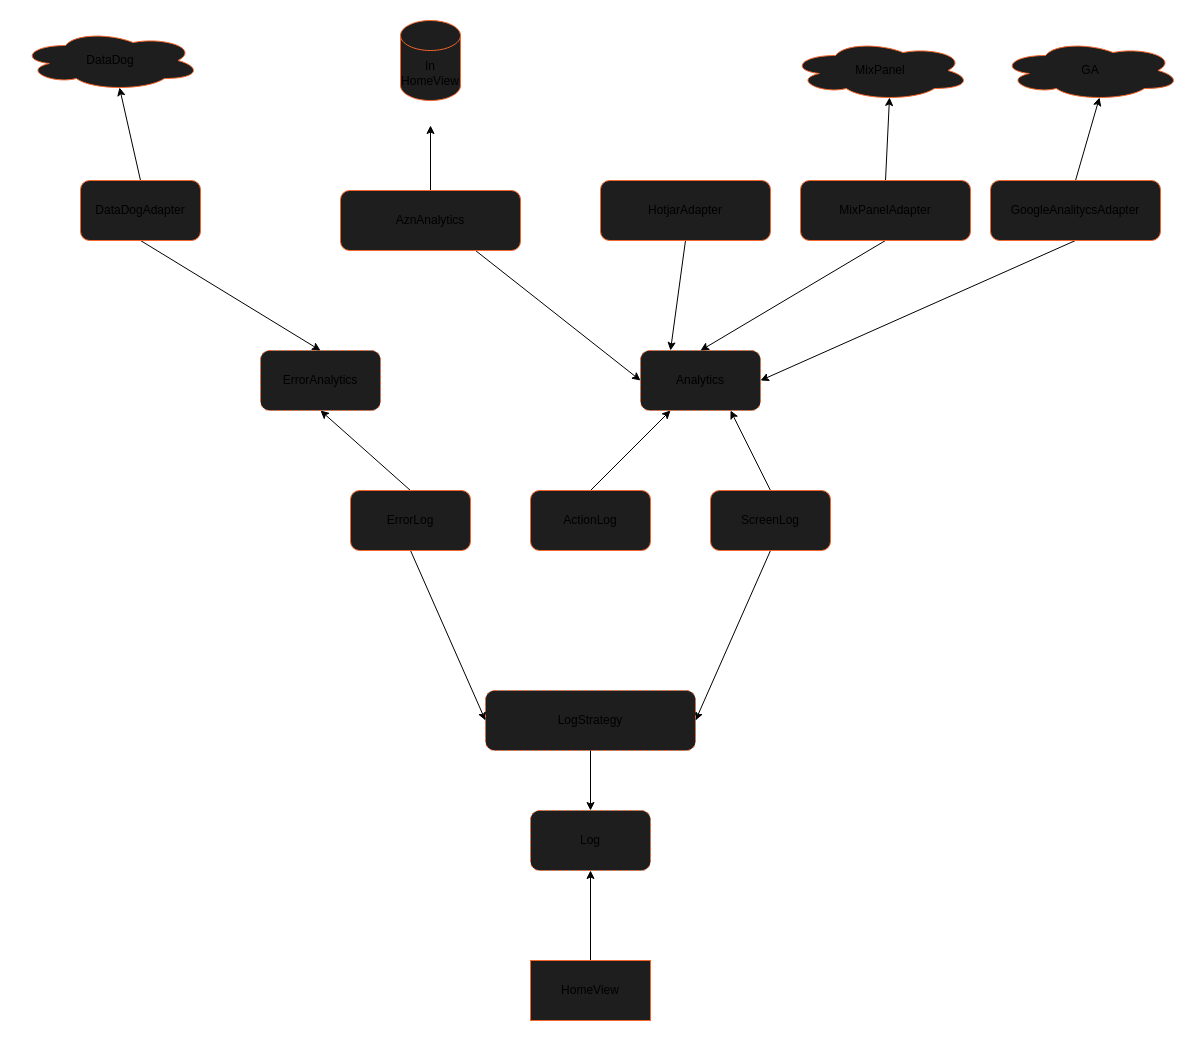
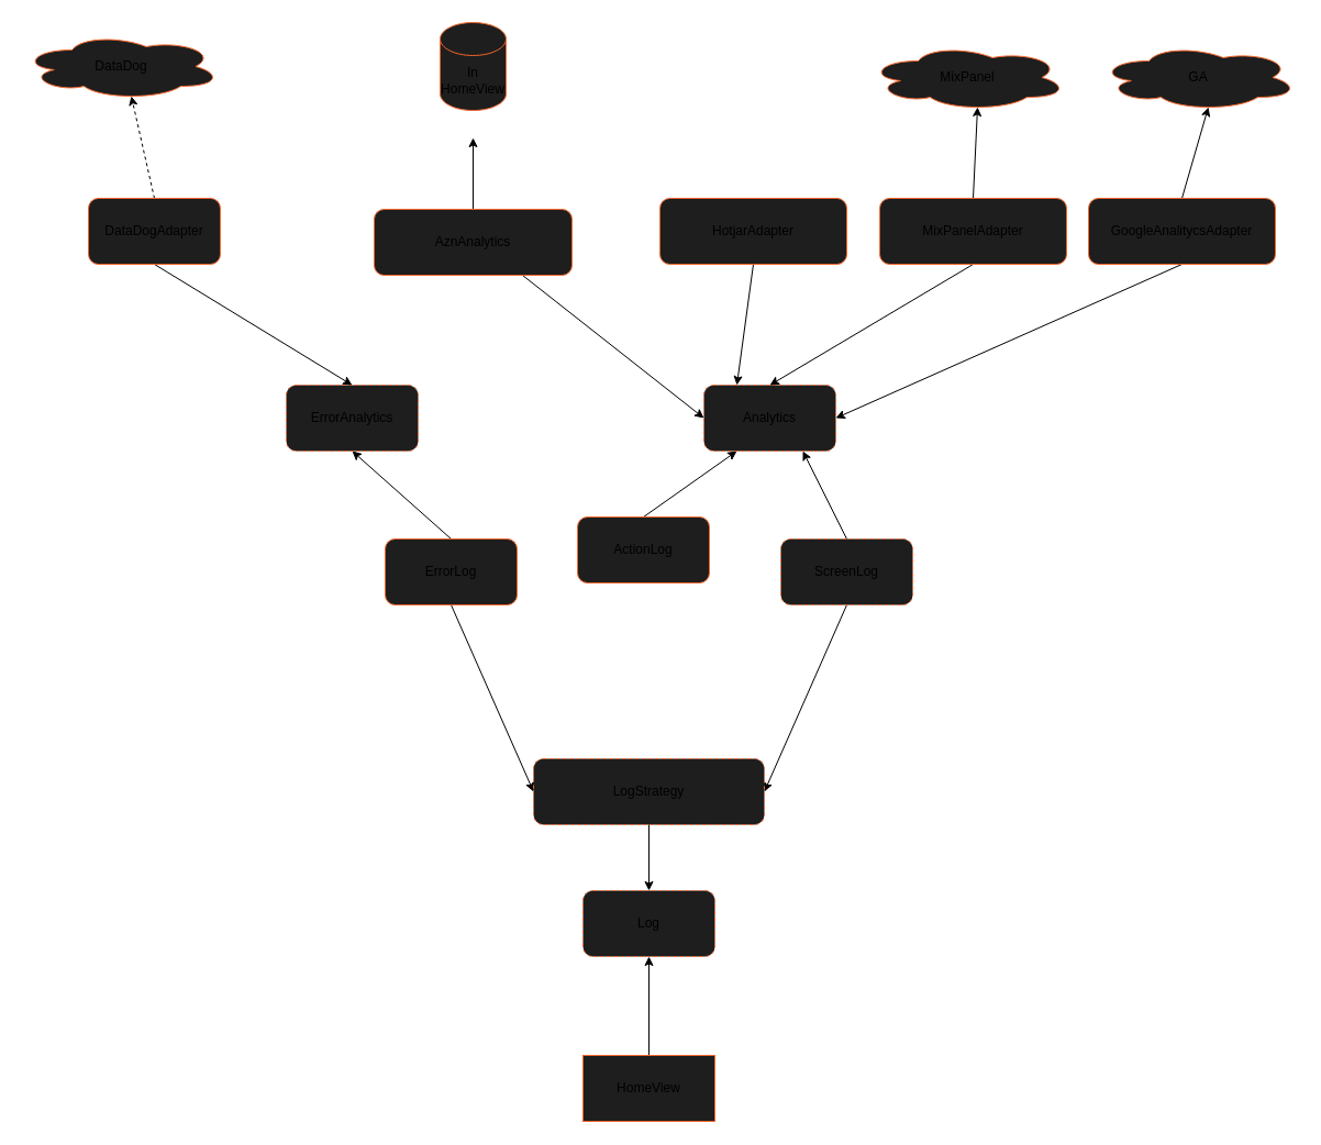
  <mxCell id="0" />
  <mxCell id="1" parent="0" />
  <mxCell id="2" style="edgeStyle=none;html=1;exitX=0.5;exitY=0;exitDx=0;exitDy=0;entryX=0.25;entryY=1;entryDx=0;entryDy=0;" parent="1" source="3" target="15" edge="1"><mxGeometry relative="1" as="geometry" /></mxCell>
- <mxCell id="3" value="ActionLog" style="rounded=1;whiteSpace=wrap;html=1;strokeColor=#F3652B;fillColor=#1E1E1E;" parent="1" vertex="1"><mxGeometry x="530" y="490" width="120" height="60" as="geometry" /></mxCell>
+ <mxCell id="3" value="ActionLog" style="rounded=1;whiteSpace=wrap;html=1;strokeColor=#F3652B;fillColor=#1E1E1E;" parent="1" vertex="1"><mxGeometry x="525" y="470" width="120" height="60" as="geometry" /></mxCell>
  <mxCell id="4" style="edgeStyle=none;html=1;exitX=0.5;exitY=1;exitDx=0;exitDy=0;entryX=0;entryY=0.5;entryDx=0;entryDy=0;" parent="1" source="6" target="13" edge="1"><mxGeometry relative="1" as="geometry" /></mxCell>
  <mxCell id="5" style="edgeStyle=none;html=1;exitX=0.5;exitY=0;exitDx=0;exitDy=0;entryX=0.5;entryY=1;entryDx=0;entryDy=0;" parent="1" source="6" target="16" edge="1"><mxGeometry relative="1" as="geometry" /></mxCell>
  <mxCell id="6" value="ErrorLog" style="rounded=1;whiteSpace=wrap;html=1;strokeColor=#F3652B;fillColor=#1E1E1E;" parent="1" vertex="1"><mxGeometry x="350" y="490" width="120" height="60" as="geometry" /></mxCell>
  <mxCell id="7" style="edgeStyle=none;html=1;exitX=0.5;exitY=1;exitDx=0;exitDy=0;entryX=1;entryY=0.5;entryDx=0;entryDy=0;" parent="1" source="9" target="13" edge="1"><mxGeometry relative="1" as="geometry" /></mxCell>
  <mxCell id="8" style="edgeStyle=none;html=1;exitX=0.5;exitY=0;exitDx=0;exitDy=0;entryX=0.75;entryY=1;entryDx=0;entryDy=0;" parent="1" source="9" target="15" edge="1"><mxGeometry relative="1" as="geometry" /></mxCell>
- <mxCell id="9" value="ScreenLog" style="rounded=1;whiteSpace=wrap;html=1;strokeColor=#F3652B;fillColor=#1E1E1E;" parent="1" vertex="1"><mxGeometry x="710" y="490" width="120" height="60" as="geometry" /></mxCell>
+ <mxCell id="9" value="ScreenLog" style="rounded=1;whiteSpace=wrap;html=1;strokeColor=#F3652B;fillColor=#1E1E1E;dashed=1;" parent="1" vertex="1"><mxGeometry x="710" y="490" width="120" height="60" as="geometry" /></mxCell>
  <mxCell id="10" style="edgeStyle=none;html=1;exitX=0.5;exitY=0;exitDx=0;exitDy=0;entryX=0.5;entryY=1;entryDx=0;entryDy=0;" parent="1" source="11" target="14" edge="1"><mxGeometry relative="1" as="geometry"><mxPoint x="590" y="910" as="targetPoint" /></mxGeometry></mxCell>
  <mxCell id="11" value="HomeView" style="rounded=0;whiteSpace=wrap;html=1;strokeColor=#F3652B;fillColor=#1E1E1E;" parent="1" vertex="1"><mxGeometry x="530" y="960" width="120" height="60" as="geometry" /></mxCell>
  <mxCell id="12" style="edgeStyle=none;html=1;exitX=0.5;exitY=1;exitDx=0;exitDy=0;entryX=0.5;entryY=0;entryDx=0;entryDy=0;" parent="1" source="13" target="14" edge="1"><mxGeometry relative="1" as="geometry" /></mxCell>
  <mxCell id="13" value="LogStrategy" style="rounded=1;whiteSpace=wrap;html=1;strokeColor=#F3652B;fillColor=#1E1E1E;dashed=1;" parent="1" vertex="1"><mxGeometry x="485" y="690" width="210" height="60" as="geometry" /></mxCell>
  <mxCell id="14" value="Log" style="rounded=1;whiteSpace=wrap;html=1;dashed=1;strokeColor=#F3652B;fillColor=#1E1E1E;" parent="1" vertex="1"><mxGeometry x="530" y="810" width="120" height="60" as="geometry" /></mxCell>
  <mxCell id="15" value="Analytics" style="rounded=1;whiteSpace=wrap;html=1;dashed=1;strokeColor=#F3652B;fillColor=#1E1E1E;" parent="1" vertex="1"><mxGeometry x="640" y="350" width="120" height="60" as="geometry" /></mxCell>
  <mxCell id="16" value="ErrorAnalytics" style="rounded=1;whiteSpace=wrap;html=1;dashed=1;strokeColor=#F3652B;fillColor=#1E1E1E;" parent="1" vertex="1"><mxGeometry x="260" y="350" width="120" height="60" as="geometry" /></mxCell>
  <mxCell id="17" style="edgeStyle=none;html=1;exitX=0.5;exitY=1;exitDx=0;exitDy=0;entryX=0.5;entryY=0;entryDx=0;entryDy=0;" parent="1" source="19" target="15" edge="1"><mxGeometry relative="1" as="geometry" /></mxCell>
  <mxCell id="18" style="edgeStyle=none;html=1;exitX=0.5;exitY=0;exitDx=0;exitDy=0;entryX=0.55;entryY=0.95;entryDx=0;entryDy=0;entryPerimeter=0;" parent="1" source="19" target="29" edge="1"><mxGeometry relative="1" as="geometry" /></mxCell>
  <mxCell id="19" value="MixPanelAdapter" style="rounded=1;whiteSpace=wrap;html=1;strokeColor=#F3652B;fillColor=#1E1E1E;" parent="1" vertex="1"><mxGeometry x="800" y="180" width="170" height="60" as="geometry" /></mxCell>
  <mxCell id="20" style="edgeStyle=none;html=1;exitX=0.5;exitY=1;exitDx=0;exitDy=0;entryX=0.5;entryY=0;entryDx=0;entryDy=0;" parent="1" source="22" target="16" edge="1"><mxGeometry relative="1" as="geometry" /></mxCell>
- <mxCell id="21" style="edgeStyle=none;html=1;exitX=0.5;exitY=0;exitDx=0;exitDy=0;entryX=0.55;entryY=0.95;entryDx=0;entryDy=0;entryPerimeter=0;" parent="1" source="22" target="28" edge="1"><mxGeometry relative="1" as="geometry" /></mxCell>
+ <mxCell id="21" style="edgeStyle=none;html=1;exitX=0.5;exitY=0;exitDx=0;exitDy=0;entryX=0.55;entryY=0.95;entryDx=0;entryDy=0;entryPerimeter=0;dashed=1;" parent="1" source="22" target="28" edge="1"><mxGeometry relative="1" as="geometry" /></mxCell>
  <mxCell id="22" value="DataDogAdapter" style="rounded=1;whiteSpace=wrap;html=1;strokeColor=#F3652B;fillColor=#1E1E1E;" parent="1" vertex="1"><mxGeometry x="80" y="180" width="120" height="60" as="geometry" /></mxCell>
  <mxCell id="23" style="edgeStyle=none;html=1;exitX=0.5;exitY=0;exitDx=0;exitDy=0;entryX=0.55;entryY=0.95;entryDx=0;entryDy=0;entryPerimeter=0;" parent="1" source="25" target="30" edge="1"><mxGeometry relative="1" as="geometry" /></mxCell>
  <mxCell id="24" style="edgeStyle=none;html=1;exitX=0.5;exitY=1;exitDx=0;exitDy=0;entryX=1;entryY=0.5;entryDx=0;entryDy=0;" parent="1" source="25" target="15" edge="1"><mxGeometry relative="1" as="geometry" /></mxCell>
  <mxCell id="25" value="GoogleAnalitycsAdapter" style="rounded=1;whiteSpace=wrap;html=1;strokeColor=#F3652B;fillColor=#1E1E1E;" parent="1" vertex="1"><mxGeometry x="990" y="180" width="170" height="60" as="geometry" /></mxCell>
  <mxCell id="26" style="edgeStyle=none;html=1;exitX=0.5;exitY=1;exitDx=0;exitDy=0;entryX=0.25;entryY=0;entryDx=0;entryDy=0;" parent="1" source="27" target="15" edge="1"><mxGeometry relative="1" as="geometry" /></mxCell>
  <mxCell id="27" value="HotjarAdapter" style="rounded=1;whiteSpace=wrap;html=1;strokeColor=#F3652B;fillColor=#1E1E1E;" parent="1" vertex="1"><mxGeometry x="600" y="180" width="170" height="60" as="geometry" /></mxCell>
  <mxCell id="28" value="DataDog" style="ellipse;shape=cloud;whiteSpace=wrap;html=1;strokeColor=#F3652B;fillColor=#1E1E1E;" parent="1" vertex="1"><mxGeometry x="20" y="30" width="180" height="60" as="geometry" /></mxCell>
  <mxCell id="29" value="MixPanel" style="ellipse;shape=cloud;whiteSpace=wrap;html=1;strokeColor=#F3652B;fillColor=#1E1E1E;" parent="1" vertex="1"><mxGeometry x="790" y="40" width="180" height="60" as="geometry" /></mxCell>
  <mxCell id="30" value="GA" style="ellipse;shape=cloud;whiteSpace=wrap;html=1;strokeColor=#F3652B;fillColor=#1E1E1E;" parent="1" vertex="1"><mxGeometry x="1000" y="40" width="180" height="60" as="geometry" /></mxCell>
  <mxCell id="31" style="edgeStyle=none;html=1;exitX=0.75;exitY=1;exitDx=0;exitDy=0;entryX=0;entryY=0.5;entryDx=0;entryDy=0;" parent="1" source="33" target="15" edge="1"><mxGeometry relative="1" as="geometry" /></mxCell>
  <mxCell id="32" style="edgeStyle=none;html=1;exitX=0.5;exitY=0;exitDx=0;exitDy=0;" parent="1" source="33" edge="1"><mxGeometry relative="1" as="geometry"><mxPoint x="430" y="125" as="targetPoint" /></mxGeometry></mxCell>
  <mxCell id="33" value="AznAnalytics" style="rounded=1;whiteSpace=wrap;html=1;strokeColor=#F3652B;fillColor=#1E1E1E;" parent="1" vertex="1"><mxGeometry x="340" y="190" width="180" height="60" as="geometry" /></mxCell>
  <mxCell id="34" value="In &lt;br&gt;HomeView" style="shape=cylinder3;whiteSpace=wrap;html=1;boundedLbl=1;backgroundOutline=1;size=15;fillColor=#1E1E1E;strokeColor=#F3652B;" vertex="1" parent="1"><mxGeometry x="400" y="20" width="60" height="80" as="geometry" /></mxCell>
